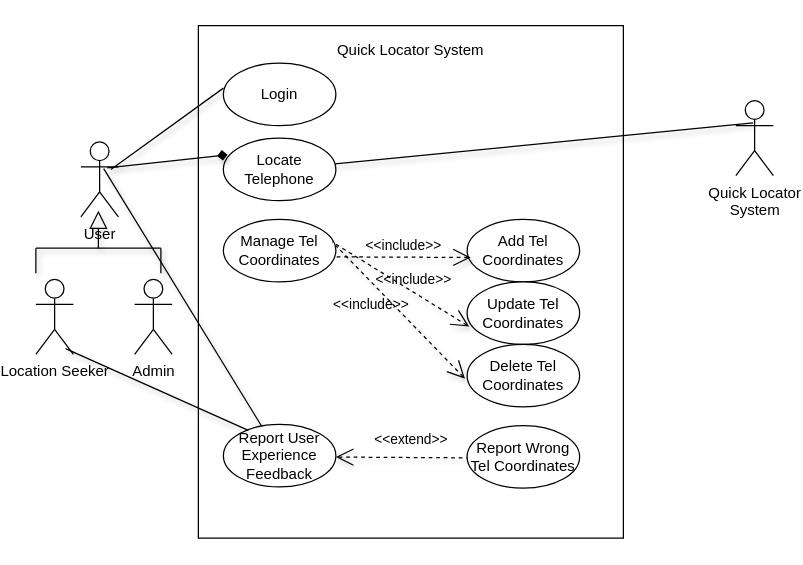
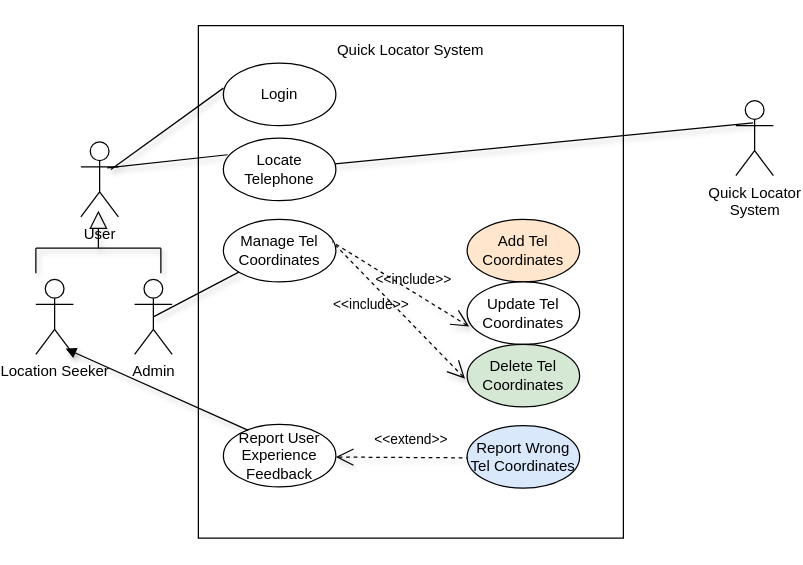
  <mxCell id="0" />
  <mxCell id="1" parent="0" />
  <mxCell id="2" value="" style="rounded=0;whiteSpace=wrap;html=1;" vertex="1" parent="1"><mxGeometry x="150" y="20" width="340" height="410" as="geometry" /></mxCell>
  <mxCell id="3" value="Quick Locator System" style="text;html=1;strokeColor=none;fillColor=none;align=center;verticalAlign=middle;whiteSpace=wrap;rounded=0;" vertex="1" parent="1"><mxGeometry x="255" y="30" width="130" height="20" as="geometry" /></mxCell>
  <mxCell id="4" value="Location Seeker" style="shape=umlActor;html=1;verticalLabelPosition=bottom;verticalAlign=top;align=center;" vertex="1" parent="1"><mxGeometry x="20" y="223" width="30" height="60" as="geometry" /></mxCell>
  <mxCell id="5" value="Admin" style="shape=umlActor;html=1;verticalLabelPosition=bottom;verticalAlign=top;align=center;" vertex="1" parent="1"><mxGeometry x="99" y="223" width="30" height="60" as="geometry" /></mxCell>
  <mxCell id="6" value="User" style="shape=umlActor;html=1;verticalLabelPosition=bottom;verticalAlign=top;align=center;" vertex="1" parent="1"><mxGeometry x="56" y="113" width="30" height="60" as="geometry" /></mxCell>
  <mxCell id="7" value="&lt;div&gt;Quick Locator&lt;/div&gt;&lt;div&gt;System&lt;br&gt;&lt;/div&gt;" style="shape=umlActor;html=1;verticalLabelPosition=bottom;verticalAlign=top;align=center;" vertex="1" parent="1"><mxGeometry x="580" y="80" width="30" height="60" as="geometry" /></mxCell>
  <mxCell id="8" value="Locate Telephone" style="ellipse;whiteSpace=wrap;html=1;rotation=0;" vertex="1" parent="1"><mxGeometry x="170" y="110" width="90" height="50" as="geometry" /></mxCell>
  <mxCell id="9" value="Manage Tel Coordinates" style="ellipse;whiteSpace=wrap;html=1;" vertex="1" parent="1"><mxGeometry x="170" y="175" width="90" height="50" as="geometry" /></mxCell>
- <mxCell id="10" value="Add Tel Coordinates" style="ellipse;whiteSpace=wrap;html=1;rotation=0;" vertex="1" parent="1"><mxGeometry x="365" y="175" width="90" height="50" as="geometry" /></mxCell>
- <mxCell id="11" value="&amp;lt;&amp;lt;include&amp;gt;&amp;gt;" style="edgeStyle=none;html=1;startArrow=open;endArrow=none;startSize=12;verticalAlign=bottom;dashed=1;labelBackgroundColor=none;shadow=1;entryX=1;entryY=0.6;entryDx=0;entryDy=0;entryPerimeter=0;exitX=0.032;exitY=0.609;exitDx=0;exitDy=0;exitPerimeter=0;" edge="1" parent="1" source="10" target="9"><mxGeometry width="160" relative="1" as="geometry"><mxPoint x="280" y="325" as="sourcePoint" /><mxPoint x="440" y="325" as="targetPoint" /></mxGeometry></mxCell>
+ <mxCell id="10" value="Add Tel Coordinates" style="ellipse;whiteSpace=wrap;html=1;rotation=0;fillColor=#ffe6cc;" vertex="1" parent="1"><mxGeometry x="365" y="175" width="90" height="50" as="geometry" /></mxCell>
  <mxCell id="12" value="Update Tel Coordinates" style="ellipse;whiteSpace=wrap;html=1;rotation=0;" vertex="1" parent="1"><mxGeometry x="365" y="225" width="90" height="50" as="geometry" /></mxCell>
- <mxCell id="13" value="Delete Tel Coordinates" style="ellipse;whiteSpace=wrap;html=1;rotation=0;" vertex="1" parent="1"><mxGeometry x="365" y="275" width="90" height="50" as="geometry" /></mxCell>
+ <mxCell id="13" value="Delete Tel Coordinates" style="ellipse;whiteSpace=wrap;html=1;rotation=0;fillColor=#d5e8d4;" vertex="1" parent="1"><mxGeometry x="365" y="275" width="90" height="50" as="geometry" /></mxCell>
  <mxCell id="14" value="&amp;lt;&amp;lt;include&amp;gt;&amp;gt;" style="edgeStyle=none;html=1;startArrow=open;endArrow=none;startSize=12;verticalAlign=bottom;dashed=1;labelBackgroundColor=none;shadow=1;entryX=1;entryY=0.6;entryDx=0;entryDy=0;entryPerimeter=0;exitX=0.018;exitY=0.656;exitDx=0;exitDy=0;exitPerimeter=0;" edge="1" parent="1"><mxGeometry x="-0.171" y="-1" width="160" relative="1" as="geometry"><mxPoint x="366.62" y="260.8" as="sourcePoint" /><mxPoint x="257" y="193" as="targetPoint" /><mxPoint as="offset" /></mxGeometry></mxCell>
  <mxCell id="15" value="&amp;lt;&amp;lt;include&amp;gt;&amp;gt;" style="edgeStyle=none;html=1;startArrow=open;endArrow=none;startSize=12;verticalAlign=bottom;dashed=1;labelBackgroundColor=none;shadow=1;entryX=1;entryY=0.6;entryDx=0;entryDy=0;entryPerimeter=0;exitX=-0.019;exitY=0.428;exitDx=0;exitDy=0;exitPerimeter=0;" edge="1" parent="1"><mxGeometry x="0.184" y="19" width="160" relative="1" as="geometry"><mxPoint x="363.29" y="302.4" as="sourcePoint" /><mxPoint x="260" y="196" as="targetPoint" /><mxPoint as="offset" /></mxGeometry></mxCell>
  <mxCell id="16" value="Report User Experience Feedback" style="ellipse;whiteSpace=wrap;html=1;" vertex="1" parent="1"><mxGeometry x="170" y="339" width="90" height="50" as="geometry" /></mxCell>
  <mxCell id="17" value="" style="edgeStyle=none;html=1;endSize=12;endArrow=block;endFill=0;shadow=1;" edge="1" parent="1"><mxGeometry width="160" relative="1" as="geometry"><mxPoint x="70" y="198" as="sourcePoint" /><mxPoint x="70" y="168" as="targetPoint" /></mxGeometry></mxCell>
  <mxCell id="18" value="" style="endArrow=none;html=1;shadow=1;" edge="1" parent="1"><mxGeometry width="50" height="50" relative="1" as="geometry"><mxPoint x="20" y="198" as="sourcePoint" /><mxPoint x="120" y="198" as="targetPoint" /></mxGeometry></mxCell>
  <mxCell id="19" value="" style="endArrow=none;html=1;shadow=1;" edge="1" parent="1"><mxGeometry width="50" height="50" relative="1" as="geometry"><mxPoint x="120" y="218" as="sourcePoint" /><mxPoint x="120" y="198" as="targetPoint" /></mxGeometry></mxCell>
  <mxCell id="20" value="" style="endArrow=none;html=1;shadow=1;" edge="1" parent="1"><mxGeometry width="50" height="50" relative="1" as="geometry"><mxPoint x="20" y="218" as="sourcePoint" /><mxPoint x="20" y="198" as="targetPoint" /></mxGeometry></mxCell>
  <mxCell id="21" value="Login" style="ellipse;whiteSpace=wrap;html=1;rotation=0;" vertex="1" parent="1"><mxGeometry x="170" y="50" width="90" height="50" as="geometry" /></mxCell>
  <mxCell id="22" value="" style="endArrow=none;html=1;shadow=1;exitX=0.8;exitY=0.367;exitDx=0;exitDy=0;exitPerimeter=0;" edge="1" parent="1" source="6"><mxGeometry width="50" height="50" relative="1" as="geometry"><mxPoint x="90" y="70" as="sourcePoint" /><mxPoint x="170" y="70" as="targetPoint" /></mxGeometry></mxCell>
- <mxCell id="23" value="" style="endArrow=diamond;html=1;shadow=1;entryX=0.037;entryY=0.266;entryDx=0;entryDy=0;entryPerimeter=0;exitX=0.703;exitY=0.348;exitDx=0;exitDy=0;exitPerimeter=0;" edge="1" parent="1" source="6" target="8"><mxGeometry width="50" height="50" relative="1" as="geometry"><mxPoint x="90" y="70" as="sourcePoint" /><mxPoint x="180" y="80" as="targetPoint" /></mxGeometry></mxCell>
- <mxCell id="24" value="" style="endArrow=none;html=1;shadow=1;exitX=0.608;exitY=0.356;exitDx=0;exitDy=0;exitPerimeter=0;" edge="1" parent="1" source="6" target="16"><mxGeometry width="50" height="50" relative="1" as="geometry"><mxPoint x="87.09" y="118.88" as="sourcePoint" /><mxPoint x="183.33" y="133.3" as="targetPoint" /></mxGeometry></mxCell>
- <mxCell id="25" value="" style="endArrow=none;html=1;shadow=1;entryX=0.792;entryY=0.923;entryDx=0;entryDy=0;entryPerimeter=0;exitX=0.222;exitY=0.096;exitDx=0;exitDy=0;exitPerimeter=0;" edge="1" parent="1" source="16" target="4"><mxGeometry width="50" height="50" relative="1" as="geometry"><mxPoint x="20" y="390" as="sourcePoint" /><mxPoint x="70" y="340" as="targetPoint" /></mxGeometry></mxCell>
+ <mxCell id="23" value="" style="endArrow=none;html=1;shadow=1;entryX=0.037;entryY=0.266;entryDx=0;entryDy=0;entryPerimeter=0;exitX=0.703;exitY=0.348;exitDx=0;exitDy=0;exitPerimeter=0;" edge="1" parent="1" source="6" target="8"><mxGeometry width="50" height="50" relative="1" as="geometry"><mxPoint x="90" y="70" as="sourcePoint" /><mxPoint x="180" y="80" as="targetPoint" /></mxGeometry></mxCell>
+ <mxCell id="25" value="" style="endArrow=block;html=1;shadow=1;entryX=0.792;entryY=0.923;entryDx=0;entryDy=0;entryPerimeter=0;exitX=0.222;exitY=0.096;exitDx=0;exitDy=0;exitPerimeter=0;" edge="1" parent="1" source="16" target="4"><mxGeometry width="50" height="50" relative="1" as="geometry"><mxPoint x="20" y="390" as="sourcePoint" /><mxPoint x="70" y="340" as="targetPoint" /></mxGeometry></mxCell>
+ <mxCell id="26" value="" style="endArrow=none;html=1;shadow=1;exitX=0.5;exitY=0.5;exitDx=0;exitDy=0;exitPerimeter=0;" edge="1" parent="1" source="5" target="9"><mxGeometry width="50" height="50" relative="1" as="geometry"><mxPoint x="87.09" y="118.88" as="sourcePoint" /><mxPoint x="183.33" y="133.3" as="targetPoint" /></mxGeometry></mxCell>
  <mxCell id="27" value="" style="endArrow=none;html=1;shadow=1;entryX=0.459;entryY=0.298;entryDx=0;entryDy=0;entryPerimeter=0;" edge="1" parent="1" source="8" target="7"><mxGeometry width="50" height="50" relative="1" as="geometry"><mxPoint x="90" y="120.02" as="sourcePoint" /><mxPoint x="180" y="80" as="targetPoint" /></mxGeometry></mxCell>
- <mxCell id="28" value="Report Wrong Tel Coordinates" style="ellipse;whiteSpace=wrap;html=1;" vertex="1" parent="1"><mxGeometry x="365" y="340" width="90" height="50" as="geometry" /></mxCell>
+ <mxCell id="28" value="Report Wrong Tel Coordinates" style="ellipse;whiteSpace=wrap;html=1;fillColor=#dae8fc;" vertex="1" parent="1"><mxGeometry x="365" y="340" width="90" height="50" as="geometry" /></mxCell>
  <mxCell id="29" value="&amp;lt;&amp;lt;extend&amp;gt;&amp;gt;" style="edgeStyle=none;html=1;startArrow=open;endArrow=none;startSize=12;verticalAlign=bottom;dashed=1;labelBackgroundColor=none;shadow=1;" edge="1" parent="1"><mxGeometry x="0.142" y="6" width="160" relative="1" as="geometry"><mxPoint x="259.999" y="365.143" as="sourcePoint" /><mxPoint x="365.002" y="365.78" as="targetPoint" /><mxPoint as="offset" /></mxGeometry></mxCell>
